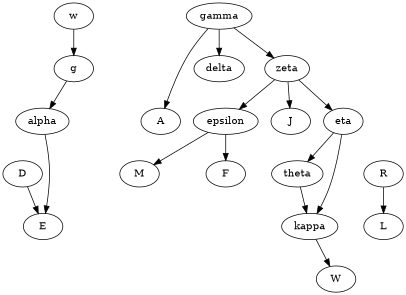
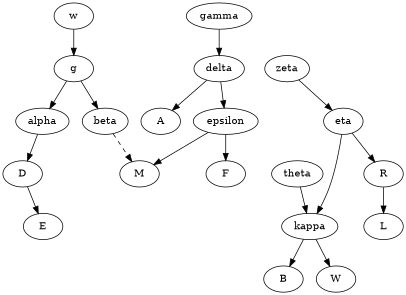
  digraph {
    w
    g
    alpha
+   beta
    D
    M
    gamma
    delta
    zeta
    E
    theta
    kappa
+   B
    W
    A
    epsilon
-   J
    eta
    F
    R
    L
    w -> g
    g -> alpha
-   alpha -> E
+   g -> beta
+   alpha -> D
+   beta -> M [style=dashed]
    D -> E
    gamma -> delta
-   gamma -> zeta
-   gamma -> A
-   zeta -> epsilon
-   zeta -> J
+   delta -> A
+   delta -> epsilon
    zeta -> eta
    theta -> kappa
+   kappa -> B
    kappa -> W
    epsilon -> M
    epsilon -> F
    eta -> kappa
-   eta -> theta
+   eta -> R
    R -> L
  }
